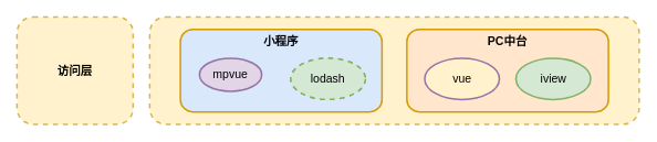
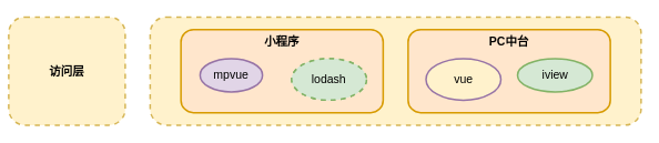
  <mxCell id="0" />
  <mxCell id="1" parent="0" />
  <mxCell id="2" value="" style="rounded=1;whiteSpace=wrap;strokeWidth=2;fontSize=14;fontStyle=0;fontFamily=Helvetica;verticalAlign=middle;horizontal=1;spacing=0;dashed=1;strokeColor=#d6b656;fillColor=#fff2cc;" vertex="1" parent="1"><mxGeometry x="180" y="20" width="590" height="130" as="geometry" /></mxCell>
- <mxCell id="3" value="访问层" style="rounded=1;whiteSpace=wrap;strokeWidth=2;fontSize=14;fontStyle=1;fontFamily=Helvetica;verticalAlign=middle;horizontal=1;spacing=0;dashed=1;strokeColor=#d6b656;fillColor=#fff2cc;" vertex="1" parent="1"><mxGeometry x="20" y="20" width="140" height="130" as="geometry" /></mxCell>
- <mxCell id="4" value="小程序" style="rounded=1;whiteSpace=wrap;html=1;strokeColor=#d79b00;strokeWidth=2;fillColor=#dae8fc;verticalAlign=top;fontSize=14;fontStyle=1;" vertex="1" parent="1"><mxGeometry x="217" y="35" width="243" height="100" as="geometry" /></mxCell>
+ <mxCell id="3" value="访问层" style="rounded=1;whiteSpace=wrap;strokeWidth=2;fontSize=14;fontStyle=1;fontFamily=Helvetica;verticalAlign=middle;horizontal=1;spacing=0;dashed=1;strokeColor=#d6b656;fillColor=#fff2cc;" vertex="1" parent="1"><mxGeometry x="10" y="20" width="140" height="130" as="geometry" /></mxCell>
+ <mxCell id="4" value="小程序" style="rounded=1;whiteSpace=wrap;html=1;strokeColor=#d79b00;strokeWidth=2;fillColor=#ffe6cc;verticalAlign=top;fontSize=14;fontStyle=1" vertex="1" parent="1"><mxGeometry x="217" y="35" width="243" height="100" as="geometry" /></mxCell>
  <mxCell id="5" value="mpvue" style="ellipse;whiteSpace=wrap;html=1;strokeColor=#9673a6;strokeWidth=2;fontSize=14;fillColor=#e1d5e7;" vertex="1" parent="1"><mxGeometry x="240" y="70" width="75" height="40" as="geometry" /></mxCell>
  <mxCell id="6" value="lodash" style="ellipse;whiteSpace=wrap;html=1;strokeColor=#82b366;strokeWidth=2;fontSize=14;dashed=1;fillColor=#d5e8d4;" vertex="1" parent="1"><mxGeometry x="350" y="70" width="90" height="50" as="geometry" /></mxCell>
  <mxCell id="7" value="PC中台" style="rounded=1;whiteSpace=wrap;html=1;strokeColor=#d79b00;strokeWidth=2;fillColor=#ffe6cc;verticalAlign=top;fontSize=14;fontStyle=1" vertex="1" parent="1"><mxGeometry x="490" y="35" width="243" height="100" as="geometry" /></mxCell>
  <mxCell id="8" value="lodash" style="ellipse;whiteSpace=wrap;html=1;strokeColor=#82b366;strokeWidth=2;fontSize=14;dashed=1;fillColor=#d5e8d4;" vertex="1" parent="1"><mxGeometry x="350" y="70" width="90" height="50" as="geometry" /></mxCell>
  <mxCell id="9" value="vue" style="ellipse;whiteSpace=wrap;html=1;strokeColor=#9673a6;strokeWidth=2;fontSize=14;fillColor=#fff2cc;" vertex="1" parent="1"><mxGeometry x="511.5" y="70" width="90" height="50" as="geometry" /></mxCell>
- <mxCell id="10" value="iview" style="ellipse;whiteSpace=wrap;html=1;strokeColor=#82b366;strokeWidth=2;fontSize=14;fillColor=#d5e8d4;" vertex="1" parent="1"><mxGeometry x="621.5" y="70" width="90" height="50" as="geometry" /></mxCell>
+ <mxCell id="10" value="iview" style="ellipse;whiteSpace=wrap;html=1;strokeColor=#82b366;strokeWidth=2;fontSize=14;fillColor=#d5e8d4;" vertex="1" parent="1"><mxGeometry x="621.5" y="70" width="90" height="40" as="geometry" /></mxCell>
